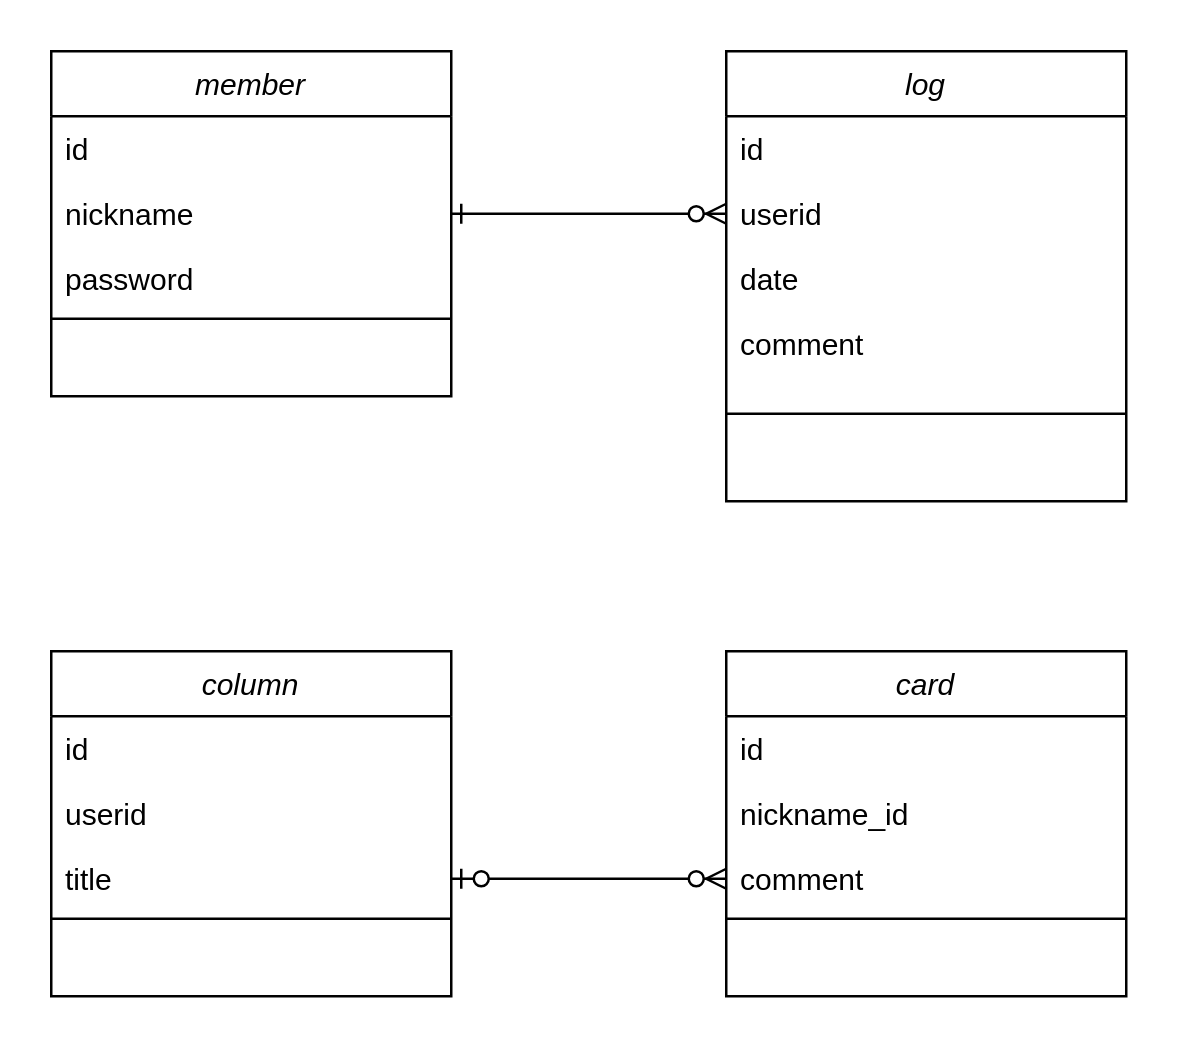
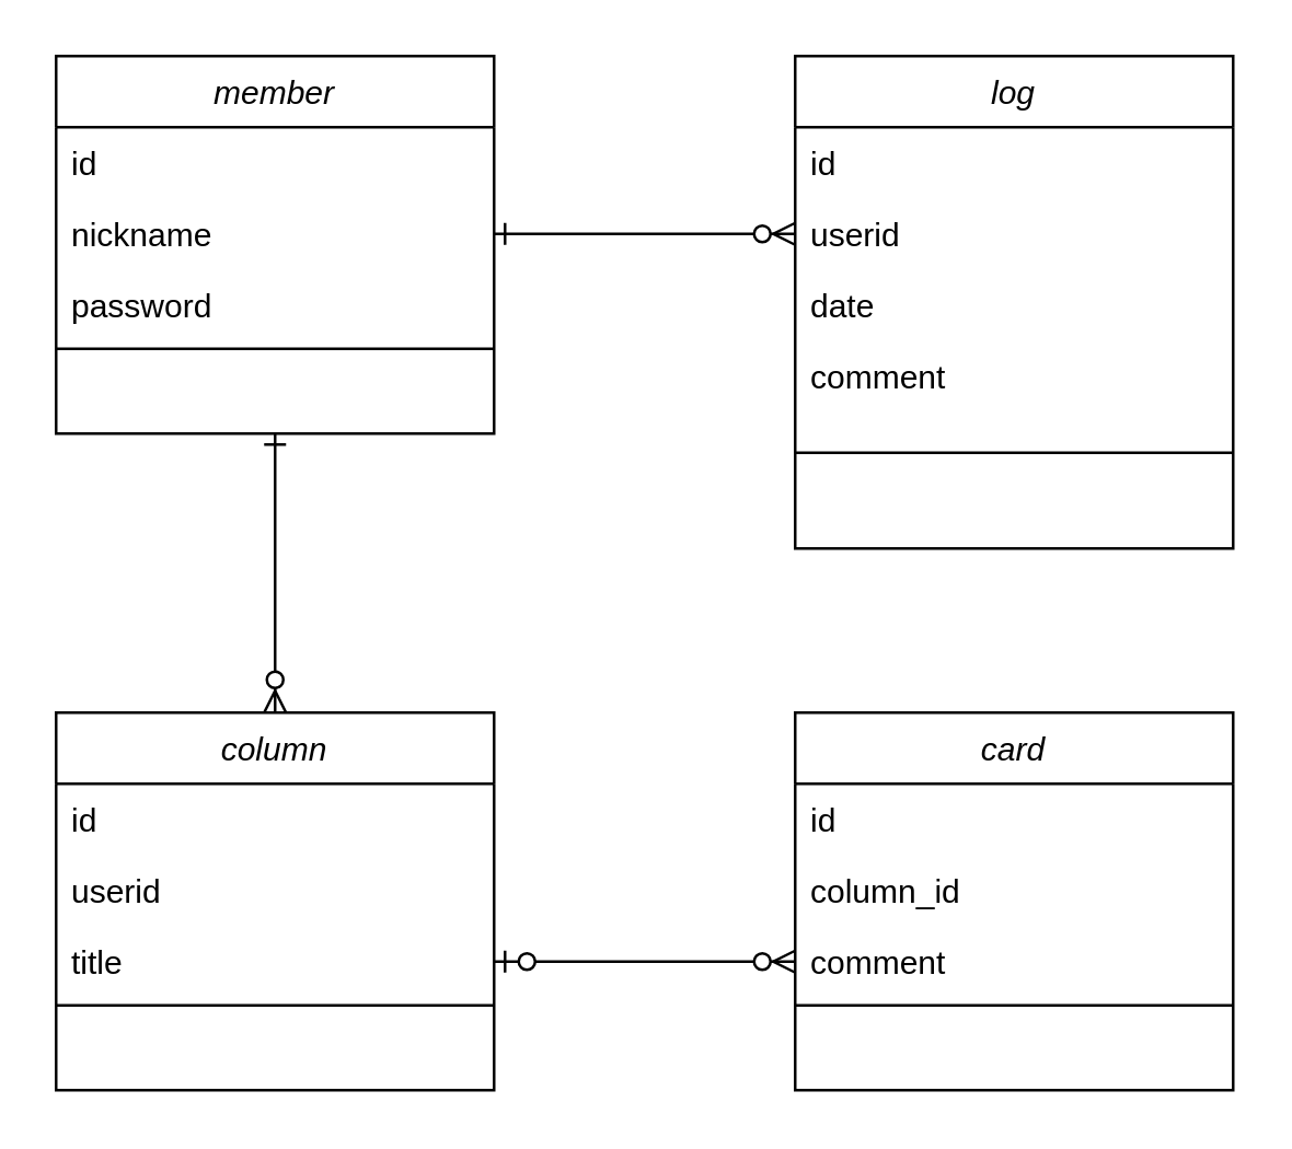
  <mxCell id="0" />
  <mxCell id="1" parent="0" />
+ <mxCell id="2" style="edgeStyle=orthogonalEdgeStyle;rounded=0;orthogonalLoop=1;jettySize=auto;html=1;entryX=0.5;entryY=0;entryDx=0;entryDy=0;startArrow=ERone;startFill=0;endArrow=ERzeroToMany;endFill=1;" edge="1" parent="1" source="3" target="15"><mxGeometry relative="1" as="geometry" /></mxCell>
  <mxCell id="3" value="member" style="swimlane;fontStyle=2;align=center;verticalAlign=top;childLayout=stackLayout;horizontal=1;startSize=26;horizontalStack=0;resizeParent=1;resizeLast=0;collapsible=1;marginBottom=0;rounded=0;shadow=0;strokeWidth=1;" parent="1" vertex="1"><mxGeometry x="20" y="20" width="160" height="138" as="geometry"><mxRectangle x="230" y="140" width="160" height="26" as="alternateBounds" /></mxGeometry></mxCell>
  <mxCell id="4" value="id" style="text;align=left;verticalAlign=top;spacingLeft=4;spacingRight=4;overflow=hidden;rotatable=0;points=[[0,0.5],[1,0.5]];portConstraint=eastwest;" parent="3" vertex="1"><mxGeometry y="26" width="160" height="26" as="geometry" /></mxCell>
  <mxCell id="5" value="nickname" style="text;align=left;verticalAlign=top;spacingLeft=4;spacingRight=4;overflow=hidden;rotatable=0;points=[[0,0.5],[1,0.5]];portConstraint=eastwest;rounded=0;shadow=0;html=0;" parent="3" vertex="1"><mxGeometry y="52" width="160" height="26" as="geometry" /></mxCell>
  <mxCell id="6" value="password" style="text;align=left;verticalAlign=top;spacingLeft=4;spacingRight=4;overflow=hidden;rotatable=0;points=[[0,0.5],[1,0.5]];portConstraint=eastwest;rounded=0;shadow=0;html=0;" parent="3" vertex="1"><mxGeometry y="78" width="160" height="26" as="geometry" /></mxCell>
  <mxCell id="7" value="" style="line;html=1;strokeWidth=1;align=left;verticalAlign=middle;spacingTop=-1;spacingLeft=3;spacingRight=3;rotatable=0;labelPosition=right;points=[];portConstraint=eastwest;" parent="3" vertex="1"><mxGeometry y="104" width="160" height="6" as="geometry" /></mxCell>
  <mxCell id="8" value="log" style="swimlane;fontStyle=2;align=center;verticalAlign=top;childLayout=stackLayout;horizontal=1;startSize=26;horizontalStack=0;resizeParent=1;resizeLast=0;collapsible=1;marginBottom=0;rounded=0;shadow=0;strokeWidth=1;" vertex="1" parent="1"><mxGeometry x="290" y="20" width="160" height="180" as="geometry"><mxRectangle x="230" y="140" width="160" height="26" as="alternateBounds" /></mxGeometry></mxCell>
  <mxCell id="9" value="id" style="text;align=left;verticalAlign=top;spacingLeft=4;spacingRight=4;overflow=hidden;rotatable=0;points=[[0,0.5],[1,0.5]];portConstraint=eastwest;" vertex="1" parent="8"><mxGeometry y="26" width="160" height="26" as="geometry" /></mxCell>
  <mxCell id="10" value="userid" style="text;align=left;verticalAlign=top;spacingLeft=4;spacingRight=4;overflow=hidden;rotatable=0;points=[[0,0.5],[1,0.5]];portConstraint=eastwest;rounded=0;shadow=0;html=0;" vertex="1" parent="8"><mxGeometry y="52" width="160" height="26" as="geometry" /></mxCell>
  <mxCell id="11" value="date&#10;" style="text;align=left;verticalAlign=top;spacingLeft=4;spacingRight=4;overflow=hidden;rotatable=0;points=[[0,0.5],[1,0.5]];portConstraint=eastwest;rounded=0;shadow=0;html=0;" vertex="1" parent="8"><mxGeometry y="78" width="160" height="26" as="geometry" /></mxCell>
  <mxCell id="12" value="comment" style="text;align=left;verticalAlign=top;spacingLeft=4;spacingRight=4;overflow=hidden;rotatable=0;points=[[0,0.5],[1,0.5]];portConstraint=eastwest;rounded=0;shadow=0;html=0;" vertex="1" parent="8"><mxGeometry y="104" width="160" height="26" as="geometry" /></mxCell>
  <mxCell id="13" value="" style="line;html=1;strokeWidth=1;align=left;verticalAlign=middle;spacingTop=-1;spacingLeft=3;spacingRight=3;rotatable=0;labelPosition=right;points=[];portConstraint=eastwest;" vertex="1" parent="8"><mxGeometry y="130" width="160" height="30" as="geometry" /></mxCell>
  <mxCell id="14" style="edgeStyle=orthogonalEdgeStyle;rounded=0;orthogonalLoop=1;jettySize=auto;html=1;entryX=0;entryY=0.5;entryDx=0;entryDy=0;startArrow=ERone;startFill=0;endArrow=ERzeroToMany;endFill=1;" edge="1" parent="1" source="5" target="10"><mxGeometry relative="1" as="geometry" /></mxCell>
  <mxCell id="15" value="column&#10;" style="swimlane;fontStyle=2;align=center;verticalAlign=top;childLayout=stackLayout;horizontal=1;startSize=26;horizontalStack=0;resizeParent=1;resizeLast=0;collapsible=1;marginBottom=0;rounded=0;shadow=0;strokeWidth=1;" vertex="1" parent="1"><mxGeometry x="20" y="260" width="160" height="138" as="geometry"><mxRectangle x="230" y="140" width="160" height="26" as="alternateBounds" /></mxGeometry></mxCell>
  <mxCell id="16" value="id" style="text;align=left;verticalAlign=top;spacingLeft=4;spacingRight=4;overflow=hidden;rotatable=0;points=[[0,0.5],[1,0.5]];portConstraint=eastwest;" vertex="1" parent="15"><mxGeometry y="26" width="160" height="26" as="geometry" /></mxCell>
  <mxCell id="17" value="userid" style="text;align=left;verticalAlign=top;spacingLeft=4;spacingRight=4;overflow=hidden;rotatable=0;points=[[0,0.5],[1,0.5]];portConstraint=eastwest;rounded=0;shadow=0;html=0;" vertex="1" parent="15"><mxGeometry y="52" width="160" height="26" as="geometry" /></mxCell>
  <mxCell id="18" value="title" style="text;align=left;verticalAlign=top;spacingLeft=4;spacingRight=4;overflow=hidden;rotatable=0;points=[[0,0.5],[1,0.5]];portConstraint=eastwest;rounded=0;shadow=0;html=0;" vertex="1" parent="15"><mxGeometry y="78" width="160" height="26" as="geometry" /></mxCell>
  <mxCell id="19" value="" style="line;html=1;strokeWidth=1;align=left;verticalAlign=middle;spacingTop=-1;spacingLeft=3;spacingRight=3;rotatable=0;labelPosition=right;points=[];portConstraint=eastwest;" vertex="1" parent="15"><mxGeometry y="104" width="160" height="6" as="geometry" /></mxCell>
  <mxCell id="20" value="card" style="swimlane;fontStyle=2;align=center;verticalAlign=top;childLayout=stackLayout;horizontal=1;startSize=26;horizontalStack=0;resizeParent=1;resizeLast=0;collapsible=1;marginBottom=0;rounded=0;shadow=0;strokeWidth=1;" vertex="1" parent="1"><mxGeometry x="290" y="260" width="160" height="138" as="geometry"><mxRectangle x="230" y="140" width="160" height="26" as="alternateBounds" /></mxGeometry></mxCell>
  <mxCell id="21" value="id" style="text;align=left;verticalAlign=top;spacingLeft=4;spacingRight=4;overflow=hidden;rotatable=0;points=[[0,0.5],[1,0.5]];portConstraint=eastwest;" vertex="1" parent="20"><mxGeometry y="26" width="160" height="26" as="geometry" /></mxCell>
- <mxCell id="22" value="nickname_id" style="text;align=left;verticalAlign=top;spacingLeft=4;spacingRight=4;overflow=hidden;rotatable=0;points=[[0,0.5],[1,0.5]];portConstraint=eastwest;rounded=0;shadow=0;html=0;" vertex="1" parent="20"><mxGeometry y="52" width="160" height="26" as="geometry" /></mxCell>
+ <mxCell id="22" value="column_id" style="text;align=left;verticalAlign=top;spacingLeft=4;spacingRight=4;overflow=hidden;rotatable=0;points=[[0,0.5],[1,0.5]];portConstraint=eastwest;rounded=0;shadow=0;html=0;" vertex="1" parent="20"><mxGeometry y="52" width="160" height="26" as="geometry" /></mxCell>
  <mxCell id="23" value="comment" style="text;align=left;verticalAlign=top;spacingLeft=4;spacingRight=4;overflow=hidden;rotatable=0;points=[[0,0.5],[1,0.5]];portConstraint=eastwest;rounded=0;shadow=0;html=0;" vertex="1" parent="20"><mxGeometry y="78" width="160" height="26" as="geometry" /></mxCell>
  <mxCell id="24" value="" style="line;html=1;strokeWidth=1;align=left;verticalAlign=middle;spacingTop=-1;spacingLeft=3;spacingRight=3;rotatable=0;labelPosition=right;points=[];portConstraint=eastwest;" vertex="1" parent="20"><mxGeometry y="104" width="160" height="6" as="geometry" /></mxCell>
  <mxCell id="25" style="edgeStyle=orthogonalEdgeStyle;rounded=0;orthogonalLoop=1;jettySize=auto;html=1;entryX=0;entryY=0.5;entryDx=0;entryDy=0;startArrow=ERzeroToOne;startFill=1;endArrow=ERzeroToMany;endFill=1;" edge="1" parent="1" source="18" target="23"><mxGeometry relative="1" as="geometry" /></mxCell>
